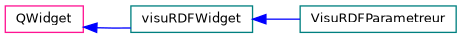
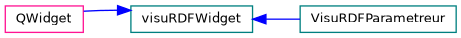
  digraph {
    rankdir=LR
    node [color=teal fillcolor=white fontname=Helvetica fontsize=10 shape=record style=filled]
    edge [color=blue dir=back fontname=Helvetica fontsize=10 labelfontname=Helvetica labelfontsize=10 style=solid]
    n1 [color=deeppink height=0.2 label=QWidget width=0.4]
    n2 [height=0.2 label=visuRDFWidget width=0.4]
    n3 [height=0.2 label=VisuRDFParametreur width=0.4]
-   n1 -> n2
+   n2 -> n1
    n2 -> n3
  }
